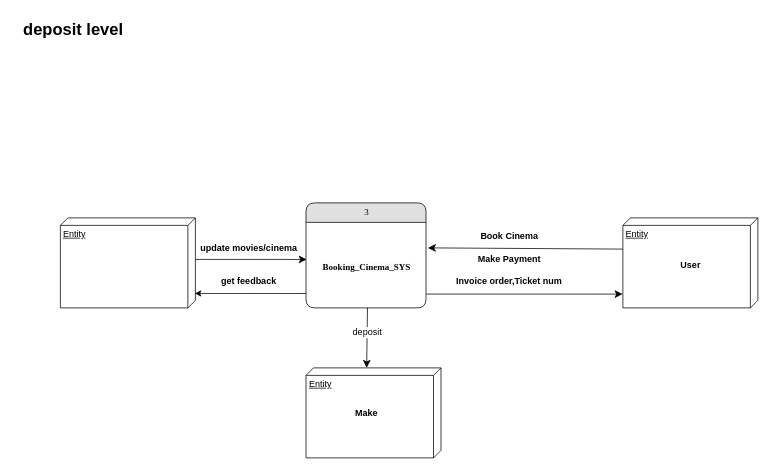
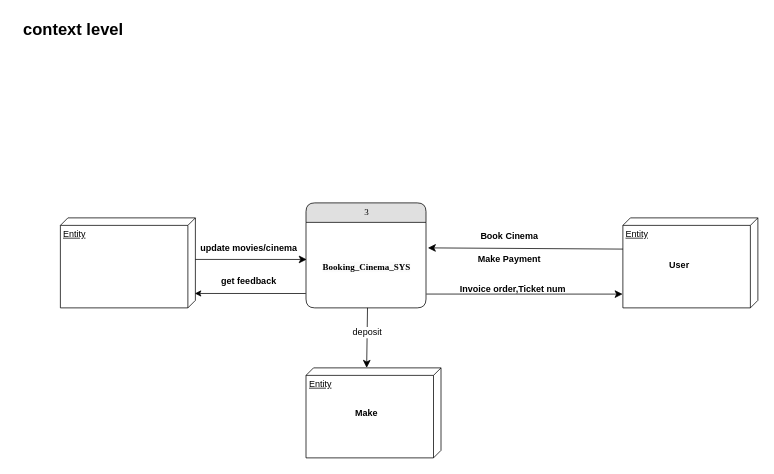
  <mxCell id="0" />
  <mxCell id="1" parent="0" />
  <mxCell id="2" value="3" style="swimlane;html=1;fontStyle=0;childLayout=stackLayout;horizontal=1;startSize=26;fillColor=#e0e0e0;horizontalStack=0;resizeParent=1;resizeLast=0;collapsible=1;marginBottom=0;swimlaneFillColor=#ffffff;align=center;rounded=1;shadow=0;comic=0;labelBackgroundColor=none;strokeWidth=1;fontFamily=Verdana;fontSize=12" vertex="1" parent="1"><mxGeometry x="407.5" y="270" width="160" height="140" as="geometry" /></mxCell>
  <mxCell id="3" value="&lt;br&gt;&lt;span style=&quot;color: rgb(0, 0, 0); font-family: Verdana; font-size: 12px; font-style: normal; font-variant-ligatures: normal; font-variant-caps: normal; letter-spacing: normal; orphans: 2; text-align: center; text-indent: 0px; text-transform: none; widows: 2; word-spacing: 0px; -webkit-text-stroke-width: 0px; background-color: rgb(251, 251, 251); text-decoration-thickness: initial; text-decoration-style: initial; text-decoration-color: initial; float: none; display: inline !important;&quot;&gt;Booking_Cinema_SYS&lt;/span&gt;&lt;br&gt;" style="text;align=center;fontStyle=1;verticalAlign=middle;spacingLeft=3;spacingRight=3;strokeColor=none;rotatable=0;points=[[0,0.5],[1,0.5]];portConstraint=eastwest;html=1;" vertex="1" parent="2"><mxGeometry y="26" width="160" height="104" as="geometry" /></mxCell>
  <mxCell id="4" style="edgeStyle=none;html=1;labelBackgroundColor=none;startFill=0;startSize=8;endFill=1;endSize=8;fontFamily=Verdana;fontSize=12;exitX=0.347;exitY=0.998;exitDx=0;exitDy=0;exitPerimeter=0;" edge="1" parent="1" source="7"><mxGeometry relative="1" as="geometry"><mxPoint x="732" y="125" as="sourcePoint" /><mxPoint x="570" y="330" as="targetPoint" /></mxGeometry></mxCell>
  <mxCell id="5" value="Entity" style="verticalAlign=top;align=left;spacingTop=8;spacingLeft=2;spacingRight=12;shape=cube;size=10;direction=south;fontStyle=4;html=1;whiteSpace=wrap;" vertex="1" parent="1"><mxGeometry x="407.5" y="490" width="180" height="120" as="geometry" /></mxCell>
  <mxCell id="6" value="Make" style="text;align=center;fontStyle=1;verticalAlign=middle;spacingLeft=3;spacingRight=3;strokeColor=none;rotatable=0;points=[[0,0.5],[1,0.5]];portConstraint=eastwest;html=1;" vertex="1" parent="1"><mxGeometry x="447.5" y="537" width="80" height="26" as="geometry" /></mxCell>
  <mxCell id="7" value="Entity" style="verticalAlign=top;align=left;spacingTop=8;spacingLeft=2;spacingRight=12;shape=cube;size=10;direction=south;fontStyle=4;html=1;whiteSpace=wrap;" vertex="1" parent="1"><mxGeometry x="830" y="290" width="180" height="120" as="geometry" /></mxCell>
- <mxCell id="8" value="User" style="text;align=center;fontStyle=1;verticalAlign=middle;spacingLeft=3;spacingRight=3;strokeColor=none;rotatable=0;points=[[0,0.5],[1,0.5]];portConstraint=eastwest;html=1;" vertex="1" parent="1"><mxGeometry x="880" y="340" width="80" height="26" as="geometry" /></mxCell>
+ <mxCell id="8" value="User" style="text;align=center;fontStyle=1;verticalAlign=middle;spacingLeft=3;spacingRight=3;strokeColor=none;rotatable=0;points=[[0,0.5],[1,0.5]];portConstraint=eastwest;html=1;" vertex="1" parent="1"><mxGeometry x="865" y="340" width="80" height="26" as="geometry" /></mxCell>
  <mxCell id="9" value="Entity" style="verticalAlign=top;align=left;spacingTop=8;spacingLeft=2;spacingRight=12;shape=cube;size=10;direction=south;fontStyle=4;html=1;whiteSpace=wrap;" vertex="1" parent="1"><mxGeometry x="80" y="290" width="180" height="120" as="geometry" /></mxCell>
  <mxCell id="10" value="&lt;b&gt;Book Cinema&amp;nbsp;&lt;/b&gt;" style="text;html=1;align=center;verticalAlign=middle;resizable=0;points=[];autosize=1;strokeColor=none;fillColor=none;" vertex="1" parent="1"><mxGeometry x="630" y="300" width="100" height="30" as="geometry" /></mxCell>
  <mxCell id="11" value="&lt;b&gt;Make Payment&amp;nbsp;&lt;/b&gt;" style="text;html=1;align=center;verticalAlign=middle;resizable=0;points=[];autosize=1;strokeColor=none;fillColor=none;" vertex="1" parent="1"><mxGeometry x="625" y="330" width="110" height="30" as="geometry" /></mxCell>
  <mxCell id="12" style="edgeStyle=none;html=1;labelBackgroundColor=none;startFill=0;startSize=8;endFill=1;endSize=8;fontFamily=Verdana;fontSize=12;exitX=1.003;exitY=0.919;exitDx=0;exitDy=0;exitPerimeter=0;entryX=0.847;entryY=1.002;entryDx=0;entryDy=0;entryPerimeter=0;" edge="1" parent="1" source="3" target="7"><mxGeometry relative="1" as="geometry"><mxPoint x="827.5" y="392" as="sourcePoint" /><mxPoint x="730" y="510" as="targetPoint" /></mxGeometry></mxCell>
- <mxCell id="13" value="&lt;b&gt;Invoice order,&lt;/b&gt;&lt;b style=&quot;border-color: var(--border-color);&quot;&gt;Ticket num&lt;/b&gt;" style="text;html=1;align=center;verticalAlign=middle;resizable=0;points=[];autosize=1;strokeColor=none;fillColor=none;" vertex="1" parent="1"><mxGeometry x="597.5" y="360" width="160" height="30" as="geometry" /></mxCell>
+ <mxCell id="13" value="&lt;b&gt;Invoice order,&lt;/b&gt;&lt;b style=&quot;border-color: var(--border-color);&quot;&gt;Ticket num&lt;/b&gt;" style="text;html=1;align=center;verticalAlign=middle;resizable=0;points=[];autosize=1;strokeColor=none;fillColor=none;" vertex="1" parent="1"><mxGeometry x="602.5" y="370" width="160" height="30" as="geometry" /></mxCell>
  <mxCell id="14" style="edgeStyle=none;html=1;labelBackgroundColor=none;startFill=0;startSize=8;endFill=1;endSize=8;fontFamily=Verdana;fontSize=12;exitX=0.25;exitY=1;exitDx=0;exitDy=0;entryX=0;entryY=0.784;entryDx=0;entryDy=0;entryPerimeter=0;" edge="1" parent="1"><mxGeometry relative="1" as="geometry"><mxPoint x="489.5" y="410" as="sourcePoint" /><mxPoint x="488.38" y="490" as="targetPoint" /></mxGeometry></mxCell>
  <mxCell id="15" value="deposit" style="edgeLabel;html=1;align=center;verticalAlign=middle;resizable=0;points=[];fontSize=12;" connectable="0" vertex="1" parent="14"><mxGeometry x="-0.18" y="-1" relative="1" as="geometry"><mxPoint as="offset" /></mxGeometry></mxCell>
  <mxCell id="16" style="edgeStyle=none;html=1;labelBackgroundColor=none;startFill=0;startSize=8;endFill=1;endSize=8;fontFamily=Verdana;fontSize=12;exitX=0.32;exitY=-0.009;exitDx=0;exitDy=0;entryX=0.016;entryY=0.312;entryDx=0;entryDy=0;entryPerimeter=0;exitPerimeter=0;" edge="1" parent="1"><mxGeometry relative="1" as="geometry"><mxPoint x="260" y="345.4" as="sourcePoint" /><mxPoint x="408.44" y="345.448" as="targetPoint" /></mxGeometry></mxCell>
  <mxCell id="17" value="update movies/cinema" style="edgeLabel;html=1;align=center;verticalAlign=middle;resizable=0;points=[];fontSize=12;fontStyle=1" connectable="0" vertex="1" parent="16"><mxGeometry x="-0.477" y="3" relative="1" as="geometry"><mxPoint x="31" y="-12" as="offset" /></mxGeometry></mxCell>
  <mxCell id="18" value="&lt;b&gt;&lt;br&gt;&lt;/b&gt;" style="text;html=1;align=center;verticalAlign=middle;resizable=0;points=[];autosize=1;strokeColor=none;fillColor=none;" vertex="1" parent="1"><mxGeometry x="560" y="430" width="20" height="30" as="geometry" /></mxCell>
  <mxCell id="19" value="" style="edgeStyle=none;orthogonalLoop=1;jettySize=auto;html=1;rounded=0;exitX=-0.002;exitY=0.912;exitDx=0;exitDy=0;exitPerimeter=0;entryX=0.84;entryY=0.004;entryDx=0;entryDy=0;entryPerimeter=0;" edge="1" parent="1" source="3" target="9"><mxGeometry width="100" relative="1" as="geometry"><mxPoint x="290" y="400" as="sourcePoint" /><mxPoint x="390" y="400" as="targetPoint" /><Array as="points" /></mxGeometry></mxCell>
  <mxCell id="20" value="get feedback" style="edgeLabel;html=1;align=center;verticalAlign=middle;resizable=0;points=[];fontSize=12;fontStyle=1" connectable="0" vertex="1" parent="19"><mxGeometry x="0.276" relative="1" as="geometry"><mxPoint x="17" y="-16" as="offset" /></mxGeometry></mxCell>
- <mxCell id="21" value="&lt;b&gt;&lt;font style=&quot;font-size: 22px;&quot;&gt;deposit level&amp;nbsp;&lt;/font&gt;&lt;/b&gt;" style="text;html=1;align=center;verticalAlign=middle;resizable=0;points=[];autosize=1;strokeColor=none;fillColor=none;" vertex="1" parent="1"><mxGeometry x="20" y="20" width="160" height="40" as="geometry" /></mxCell>
+ <mxCell id="21" value="&lt;b&gt;&lt;font style=&quot;font-size: 22px;&quot;&gt;context level&amp;nbsp;&lt;/font&gt;&lt;/b&gt;" style="text;html=1;align=center;verticalAlign=middle;resizable=0;points=[];autosize=1;strokeColor=none;fillColor=none;" vertex="1" parent="1"><mxGeometry x="20" y="20" width="160" height="40" as="geometry" /></mxCell>
